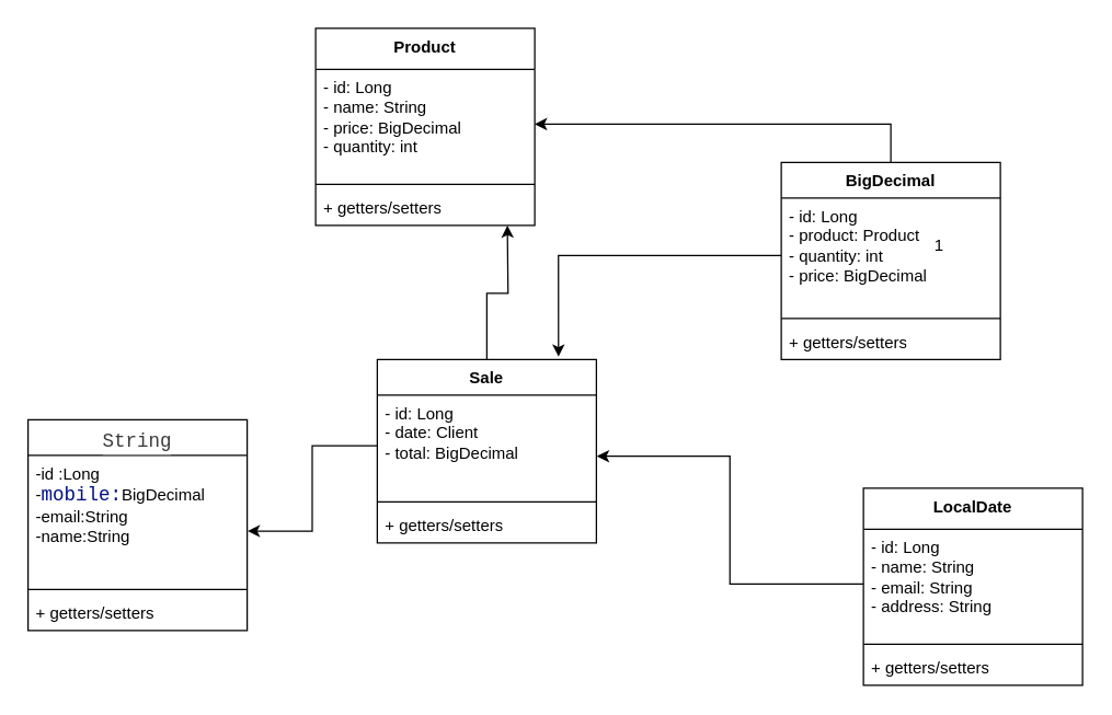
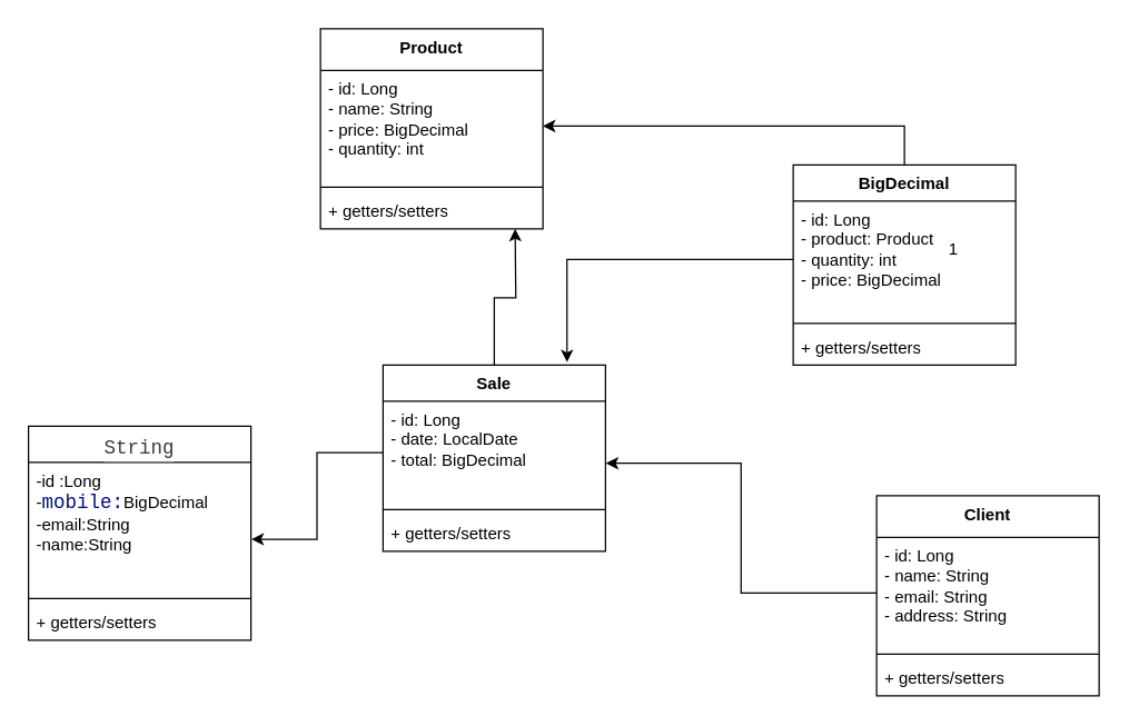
  <mxCell id="0" />
  <mxCell id="1" parent="0" />
  <mxCell id="2" value="Product" style="swimlane;fontStyle=1;align=center;verticalAlign=top;childLayout=stackLayout;horizontal=1;startSize=30;horizontalStack=0;resizeParent=1;resizeParentMax=0;resizeLast=0;collapsible=1;marginBottom=0;whiteSpace=wrap;html=1;" vertex="1" parent="1"><mxGeometry x="230" y="20" width="160" height="144" as="geometry" /></mxCell>
  <mxCell id="3" value="- id: Long&lt;br&gt;- name: String&lt;br&gt;- price: BigDecimal&lt;br&gt;- quantity: int" style="text;strokeColor=none;fillColor=none;align=left;verticalAlign=top;spacingLeft=4;spacingRight=4;overflow=hidden;rotatable=0;points=[[0,0.5],[1,0.5]];portConstraint=eastwest;whiteSpace=wrap;html=1;" vertex="1" parent="2"><mxGeometry y="30" width="160" height="80" as="geometry" /></mxCell>
  <mxCell id="4" value="" style="line;strokeWidth=1;fillColor=none;align=left;verticalAlign=middle;spacingTop=-1;spacingLeft=3;spacingRight=3;rotatable=0;labelPosition=right;points=[];portConstraint=eastwest;strokeColor=inherit;" vertex="1" parent="2"><mxGeometry y="110" width="160" height="8" as="geometry" /></mxCell>
  <mxCell id="5" value="+ getters/setters" style="text;strokeColor=none;fillColor=none;align=left;verticalAlign=top;spacingLeft=4;spacingRight=4;overflow=hidden;rotatable=0;points=[[0,0.5],[1,0.5]];portConstraint=eastwest;whiteSpace=wrap;html=1;" vertex="1" parent="2"><mxGeometry y="118" width="160" height="26" as="geometry" /></mxCell>
- <mxCell id="6" value="LocalDate" style="swimlane;fontStyle=1;align=center;verticalAlign=top;childLayout=stackLayout;horizontal=1;startSize=30;horizontalStack=0;resizeParent=1;resizeParentMax=0;resizeLast=0;collapsible=1;marginBottom=0;whiteSpace=wrap;html=1;" vertex="1" parent="1"><mxGeometry x="630" y="356" width="160" height="144" as="geometry" /></mxCell>
+ <mxCell id="6" value="Client" style="swimlane;fontStyle=1;align=center;verticalAlign=top;childLayout=stackLayout;horizontal=1;startSize=30;horizontalStack=0;resizeParent=1;resizeParentMax=0;resizeLast=0;collapsible=1;marginBottom=0;whiteSpace=wrap;html=1;" vertex="1" parent="1"><mxGeometry x="630" y="356" width="160" height="144" as="geometry" /></mxCell>
  <mxCell id="7" value="- id: Long&lt;br&gt;- name: String&lt;br&gt;- email: String &lt;br&gt;- address: String" style="text;strokeColor=none;fillColor=none;align=left;verticalAlign=top;spacingLeft=4;spacingRight=4;overflow=hidden;rotatable=0;points=[[0,0.5],[1,0.5]];portConstraint=eastwest;whiteSpace=wrap;html=1;" vertex="1" parent="6"><mxGeometry y="30" width="160" height="80" as="geometry" /></mxCell>
  <mxCell id="8" value="" style="line;strokeWidth=1;fillColor=none;align=left;verticalAlign=middle;spacingTop=-1;spacingLeft=3;spacingRight=3;rotatable=0;labelPosition=right;points=[];portConstraint=eastwest;strokeColor=inherit;" vertex="1" parent="6"><mxGeometry y="110" width="160" height="8" as="geometry" /></mxCell>
  <mxCell id="9" value="+ getters/setters" style="text;strokeColor=none;fillColor=none;align=left;verticalAlign=top;spacingLeft=4;spacingRight=4;overflow=hidden;rotatable=0;points=[[0,0.5],[1,0.5]];portConstraint=eastwest;whiteSpace=wrap;html=1;" vertex="1" parent="6"><mxGeometry y="118" width="160" height="26" as="geometry" /></mxCell>
  <mxCell id="10" value="" style="edgeStyle=orthogonalEdgeStyle;rounded=0;orthogonalLoop=1;jettySize=auto;html=1;" edge="1" parent="1" source="11"><mxGeometry relative="1" as="geometry"><mxPoint x="370" y="164" as="targetPoint" /></mxGeometry></mxCell>
  <mxCell id="11" value="Sale" style="swimlane;fontStyle=1;align=center;verticalAlign=top;childLayout=stackLayout;horizontal=1;startSize=26;horizontalStack=0;resizeParent=1;resizeParentMax=0;resizeLast=0;collapsible=1;marginBottom=0;whiteSpace=wrap;html=1;" vertex="1" parent="1"><mxGeometry x="275" y="262" width="160" height="134" as="geometry" /></mxCell>
- <mxCell id="12" value="- id: Long&lt;br&gt;- date: Client&lt;br&gt;- total: BigDecimal" style="text;strokeColor=none;fillColor=none;align=left;verticalAlign=top;spacingLeft=4;spacingRight=4;overflow=hidden;rotatable=0;points=[[0,0.5],[1,0.5]];portConstraint=eastwest;whiteSpace=wrap;html=1;" vertex="1" parent="11"><mxGeometry y="26" width="160" height="74" as="geometry" /></mxCell>
+ <mxCell id="12" value="- id: Long&lt;br&gt;- date: LocalDate&lt;br&gt;- total: BigDecimal" style="text;strokeColor=none;fillColor=none;align=left;verticalAlign=top;spacingLeft=4;spacingRight=4;overflow=hidden;rotatable=0;points=[[0,0.5],[1,0.5]];portConstraint=eastwest;whiteSpace=wrap;html=1;" vertex="1" parent="11"><mxGeometry y="26" width="160" height="74" as="geometry" /></mxCell>
  <mxCell id="13" value="" style="line;strokeWidth=1;fillColor=none;align=left;verticalAlign=middle;spacingTop=-1;spacingLeft=3;spacingRight=3;rotatable=0;labelPosition=right;points=[];portConstraint=eastwest;strokeColor=inherit;" vertex="1" parent="11"><mxGeometry y="100" width="160" height="8" as="geometry" /></mxCell>
  <mxCell id="14" value="+ getters/setters " style="text;strokeColor=none;fillColor=none;align=left;verticalAlign=top;spacingLeft=4;spacingRight=4;overflow=hidden;rotatable=0;points=[[0,0.5],[1,0.5]];portConstraint=eastwest;whiteSpace=wrap;html=1;" vertex="1" parent="11"><mxGeometry y="108" width="160" height="26" as="geometry" /></mxCell>
  <mxCell id="15" style="edgeStyle=orthogonalEdgeStyle;rounded=0;orthogonalLoop=1;jettySize=auto;html=1;exitX=0.5;exitY=0;exitDx=0;exitDy=0;entryX=1;entryY=0.5;entryDx=0;entryDy=0;" edge="1" parent="1" source="16" target="3"><mxGeometry relative="1" as="geometry" /></mxCell>
  <mxCell id="16" value="BigDecimal                " style="swimlane;fontStyle=1;align=center;verticalAlign=top;childLayout=stackLayout;horizontal=1;startSize=26;horizontalStack=0;resizeParent=1;resizeParentMax=0;resizeLast=0;collapsible=1;marginBottom=0;whiteSpace=wrap;html=1;" vertex="1" parent="1"><mxGeometry x="570" y="118" width="160" height="144" as="geometry" /></mxCell>
  <mxCell id="17" value="- id: Long &lt;br&gt;- product: Product&amp;nbsp;&lt;br&gt;- quantity: int &lt;br&gt;- price: BigDecimal" style="text;strokeColor=none;fillColor=none;align=left;verticalAlign=top;spacingLeft=4;spacingRight=4;overflow=hidden;rotatable=0;points=[[0,0.5],[1,0.5]];portConstraint=eastwest;whiteSpace=wrap;html=1;" vertex="1" parent="16"><mxGeometry y="26" width="160" height="84" as="geometry" /></mxCell>
  <mxCell id="18" value="" style="line;strokeWidth=1;fillColor=none;align=left;verticalAlign=middle;spacingTop=-1;spacingLeft=3;spacingRight=3;rotatable=0;labelPosition=right;points=[];portConstraint=eastwest;strokeColor=inherit;" vertex="1" parent="16"><mxGeometry y="110" width="160" height="8" as="geometry" /></mxCell>
  <mxCell id="19" value="+ getters/setters" style="text;strokeColor=none;fillColor=none;align=left;verticalAlign=top;spacingLeft=4;spacingRight=4;overflow=hidden;rotatable=0;points=[[0,0.5],[1,0.5]];portConstraint=eastwest;whiteSpace=wrap;html=1;" vertex="1" parent="16"><mxGeometry y="118" width="160" height="26" as="geometry" /></mxCell>
  <mxCell id="20" style="edgeStyle=orthogonalEdgeStyle;rounded=0;orthogonalLoop=1;jettySize=auto;html=1;exitX=0;exitY=0.5;exitDx=0;exitDy=0;entryX=1.002;entryY=0.603;entryDx=0;entryDy=0;entryPerimeter=0;" edge="1" parent="1" source="7" target="12"><mxGeometry relative="1" as="geometry" /></mxCell>
  <mxCell id="21" value="1" style="text;html=1;align=center;verticalAlign=middle;resizable=0;points=[];autosize=1;strokeColor=none;fillColor=none;" vertex="1" parent="1"><mxGeometry x="670" y="164" width="30" height="30" as="geometry" /></mxCell>
  <mxCell id="22" style="edgeStyle=orthogonalEdgeStyle;rounded=0;orthogonalLoop=1;jettySize=auto;html=1;exitX=0;exitY=0.5;exitDx=0;exitDy=0;entryX=0.827;entryY=-0.016;entryDx=0;entryDy=0;entryPerimeter=0;" edge="1" parent="1" source="17" target="11"><mxGeometry relative="1" as="geometry" /></mxCell>
  <mxCell id="23" value="&lt;div style=&quot;color: rgb(59, 59, 59); background-color: rgb(255, 255, 255); font-family: Consolas, &amp;quot;Courier New&amp;quot;, monospace; font-weight: normal; font-size: 14px; line-height: 19px;&quot;&gt;String&lt;/div&gt;" style="swimlane;fontStyle=1;align=center;verticalAlign=top;childLayout=stackLayout;horizontal=1;startSize=26;horizontalStack=0;resizeParent=1;resizeParentMax=0;resizeLast=0;collapsible=1;marginBottom=0;whiteSpace=wrap;html=1;" vertex="1" parent="1"><mxGeometry x="20" y="306" width="160" height="154" as="geometry" /></mxCell>
  <mxCell id="24" value="-id :Long&lt;br&gt;-&lt;span style=&quot;color: rgb(0, 16, 128); background-color: rgb(255, 255, 255); font-family: Consolas, &amp;quot;Courier New&amp;quot;, monospace; font-size: 14px;&quot;&gt;mobile:&lt;/span&gt;BigDecimal&lt;br&gt;-email:String&lt;br&gt;-name:String" style="text;strokeColor=none;fillColor=none;align=left;verticalAlign=top;spacingLeft=4;spacingRight=4;overflow=hidden;rotatable=0;points=[[0,0.5],[1,0.5]];portConstraint=eastwest;whiteSpace=wrap;html=1;" vertex="1" parent="23"><mxGeometry y="26" width="160" height="94" as="geometry" /></mxCell>
  <mxCell id="25" value="" style="line;strokeWidth=1;fillColor=none;align=left;verticalAlign=middle;spacingTop=-1;spacingLeft=3;spacingRight=3;rotatable=0;labelPosition=right;points=[];portConstraint=eastwest;strokeColor=inherit;" vertex="1" parent="23"><mxGeometry y="120" width="160" height="8" as="geometry" /></mxCell>
  <mxCell id="26" value="+ getters/setters" style="text;strokeColor=none;fillColor=none;align=left;verticalAlign=top;spacingLeft=4;spacingRight=4;overflow=hidden;rotatable=0;points=[[0,0.5],[1,0.5]];portConstraint=eastwest;whiteSpace=wrap;html=1;" vertex="1" parent="23"><mxGeometry y="128" width="160" height="26" as="geometry" /></mxCell>
  <mxCell id="27" style="edgeStyle=orthogonalEdgeStyle;rounded=0;orthogonalLoop=1;jettySize=auto;html=1;exitX=0;exitY=0.5;exitDx=0;exitDy=0;entryX=1.002;entryY=0.589;entryDx=0;entryDy=0;entryPerimeter=0;" edge="1" parent="1" source="12" target="24"><mxGeometry relative="1" as="geometry" /></mxCell>
